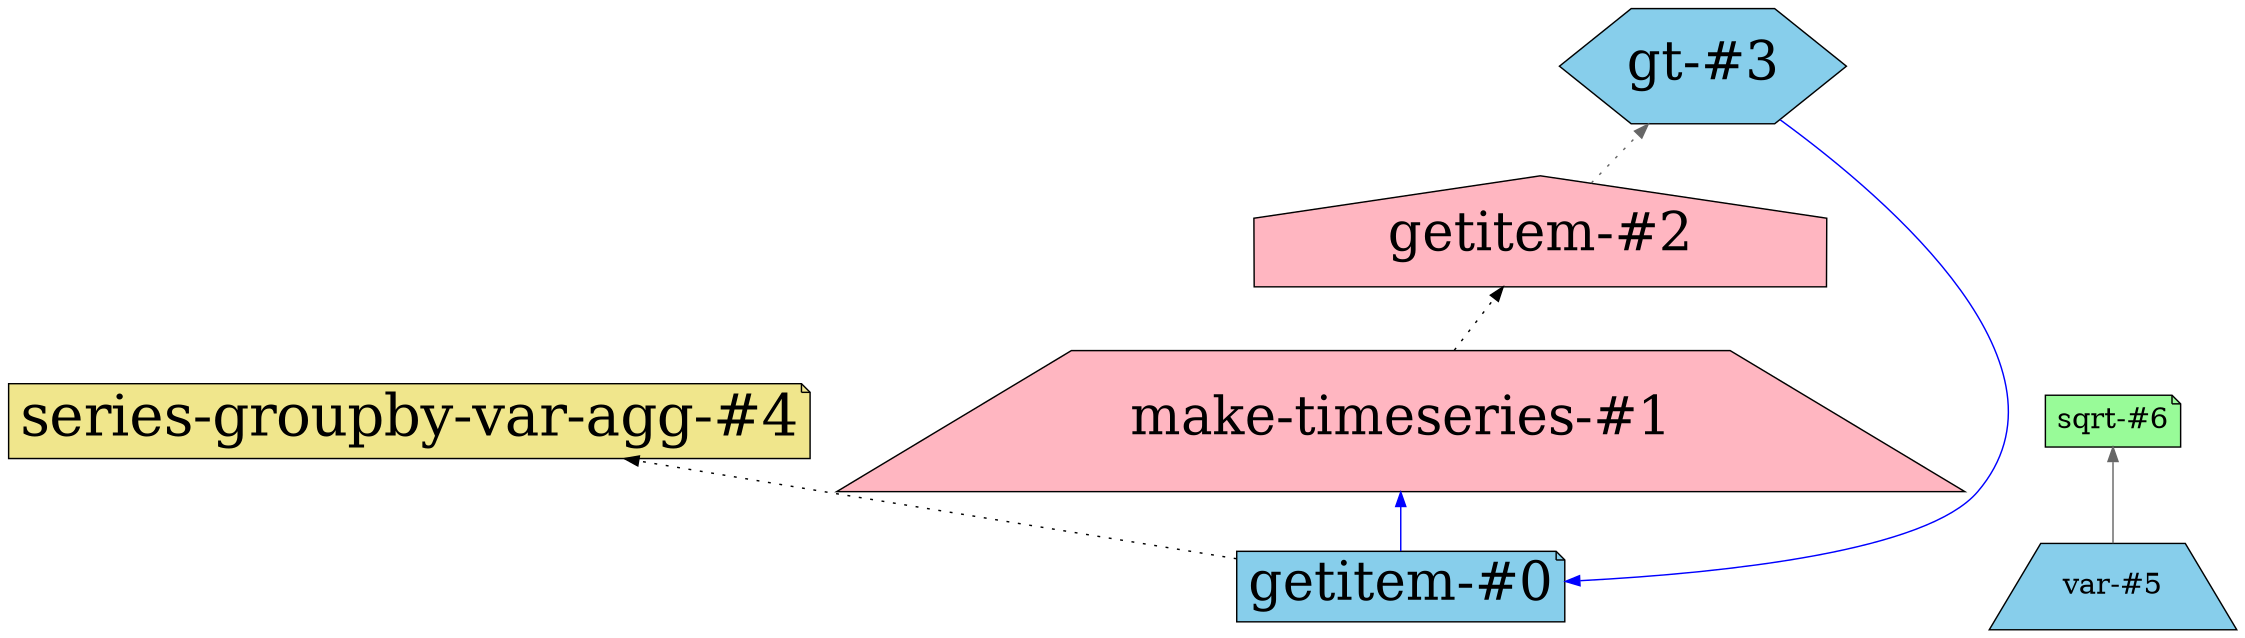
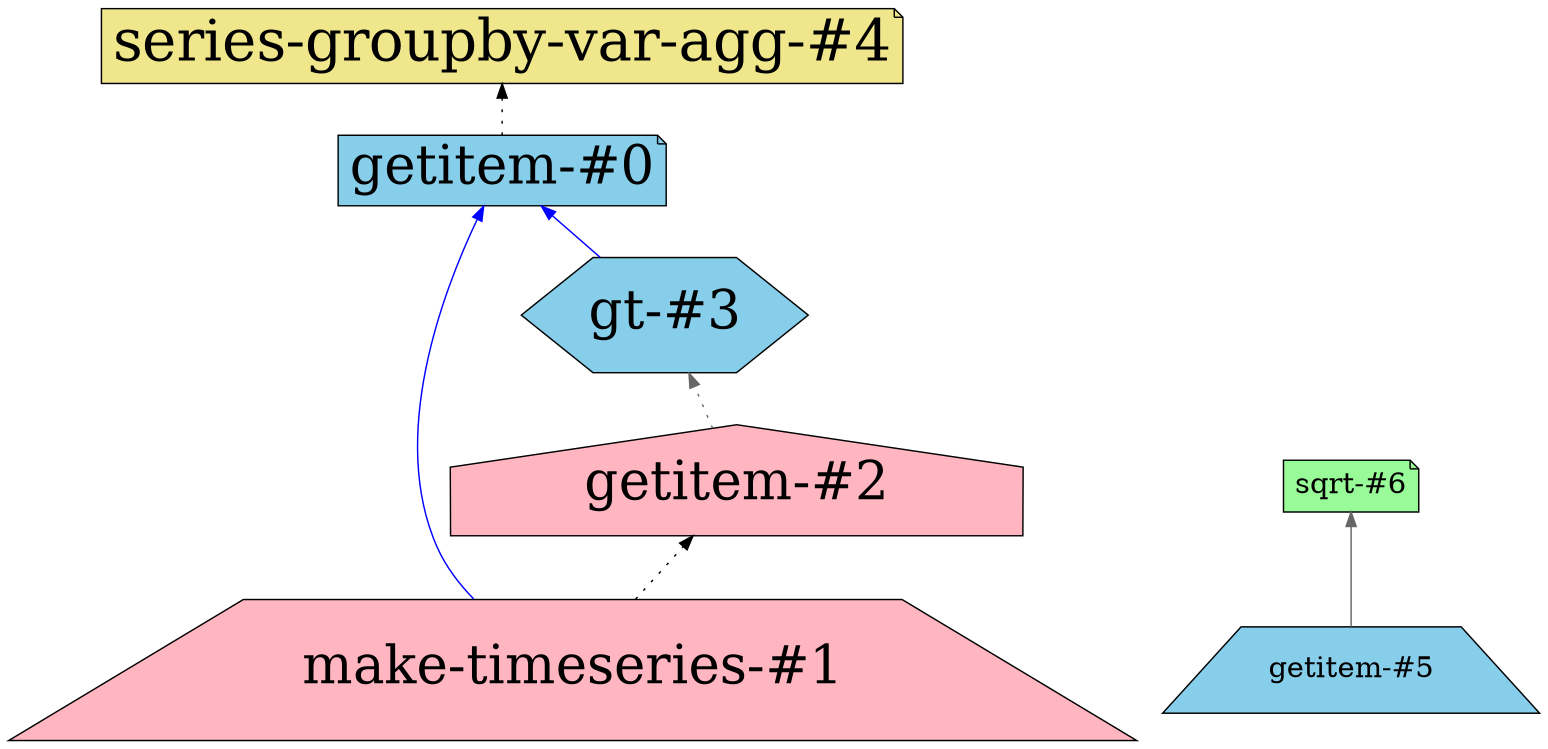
  digraph {
    fontname="DejaVu Serif"
    rankdir=BT
    node [fillcolor=skyblue fontname="DejaVu Serif" fontsize=37 shape=note style=filled]
    edge [color=black fontname="DejaVu Serif" style=dotted]
    n1 [label="getitem-#0"]
    n2 [fillcolor=khaki fontsize=40 label="series-groupby-var-agg-#4"]
    n3 [fillcolor=lightpink label="make-timeseries-#1" shape=trapezium]
    n4 [fillcolor=lightpink label="getitem-#2" shape=house]
    n5 [label="gt-#3" shape=hexagon]
-   n6 [fontsize=20 label="var-#5" shape=trapezium]
+   n6 [fontsize=20 label="getitem-#5" shape=trapezium]
    n7 [fillcolor=palegreen fontsize=20 label="sqrt-#6"]
    n1 -> n2
-   n1 -> n3 [color=blue style=solid]
+   n3 -> n1 [color=blue style=solid]
    n3 -> n4
    n4 -> n5 [color=gray40]
    n5 -> n1 [color=blue style=solid]
    n6 -> n7 [color=gray40 style=solid]
  }
